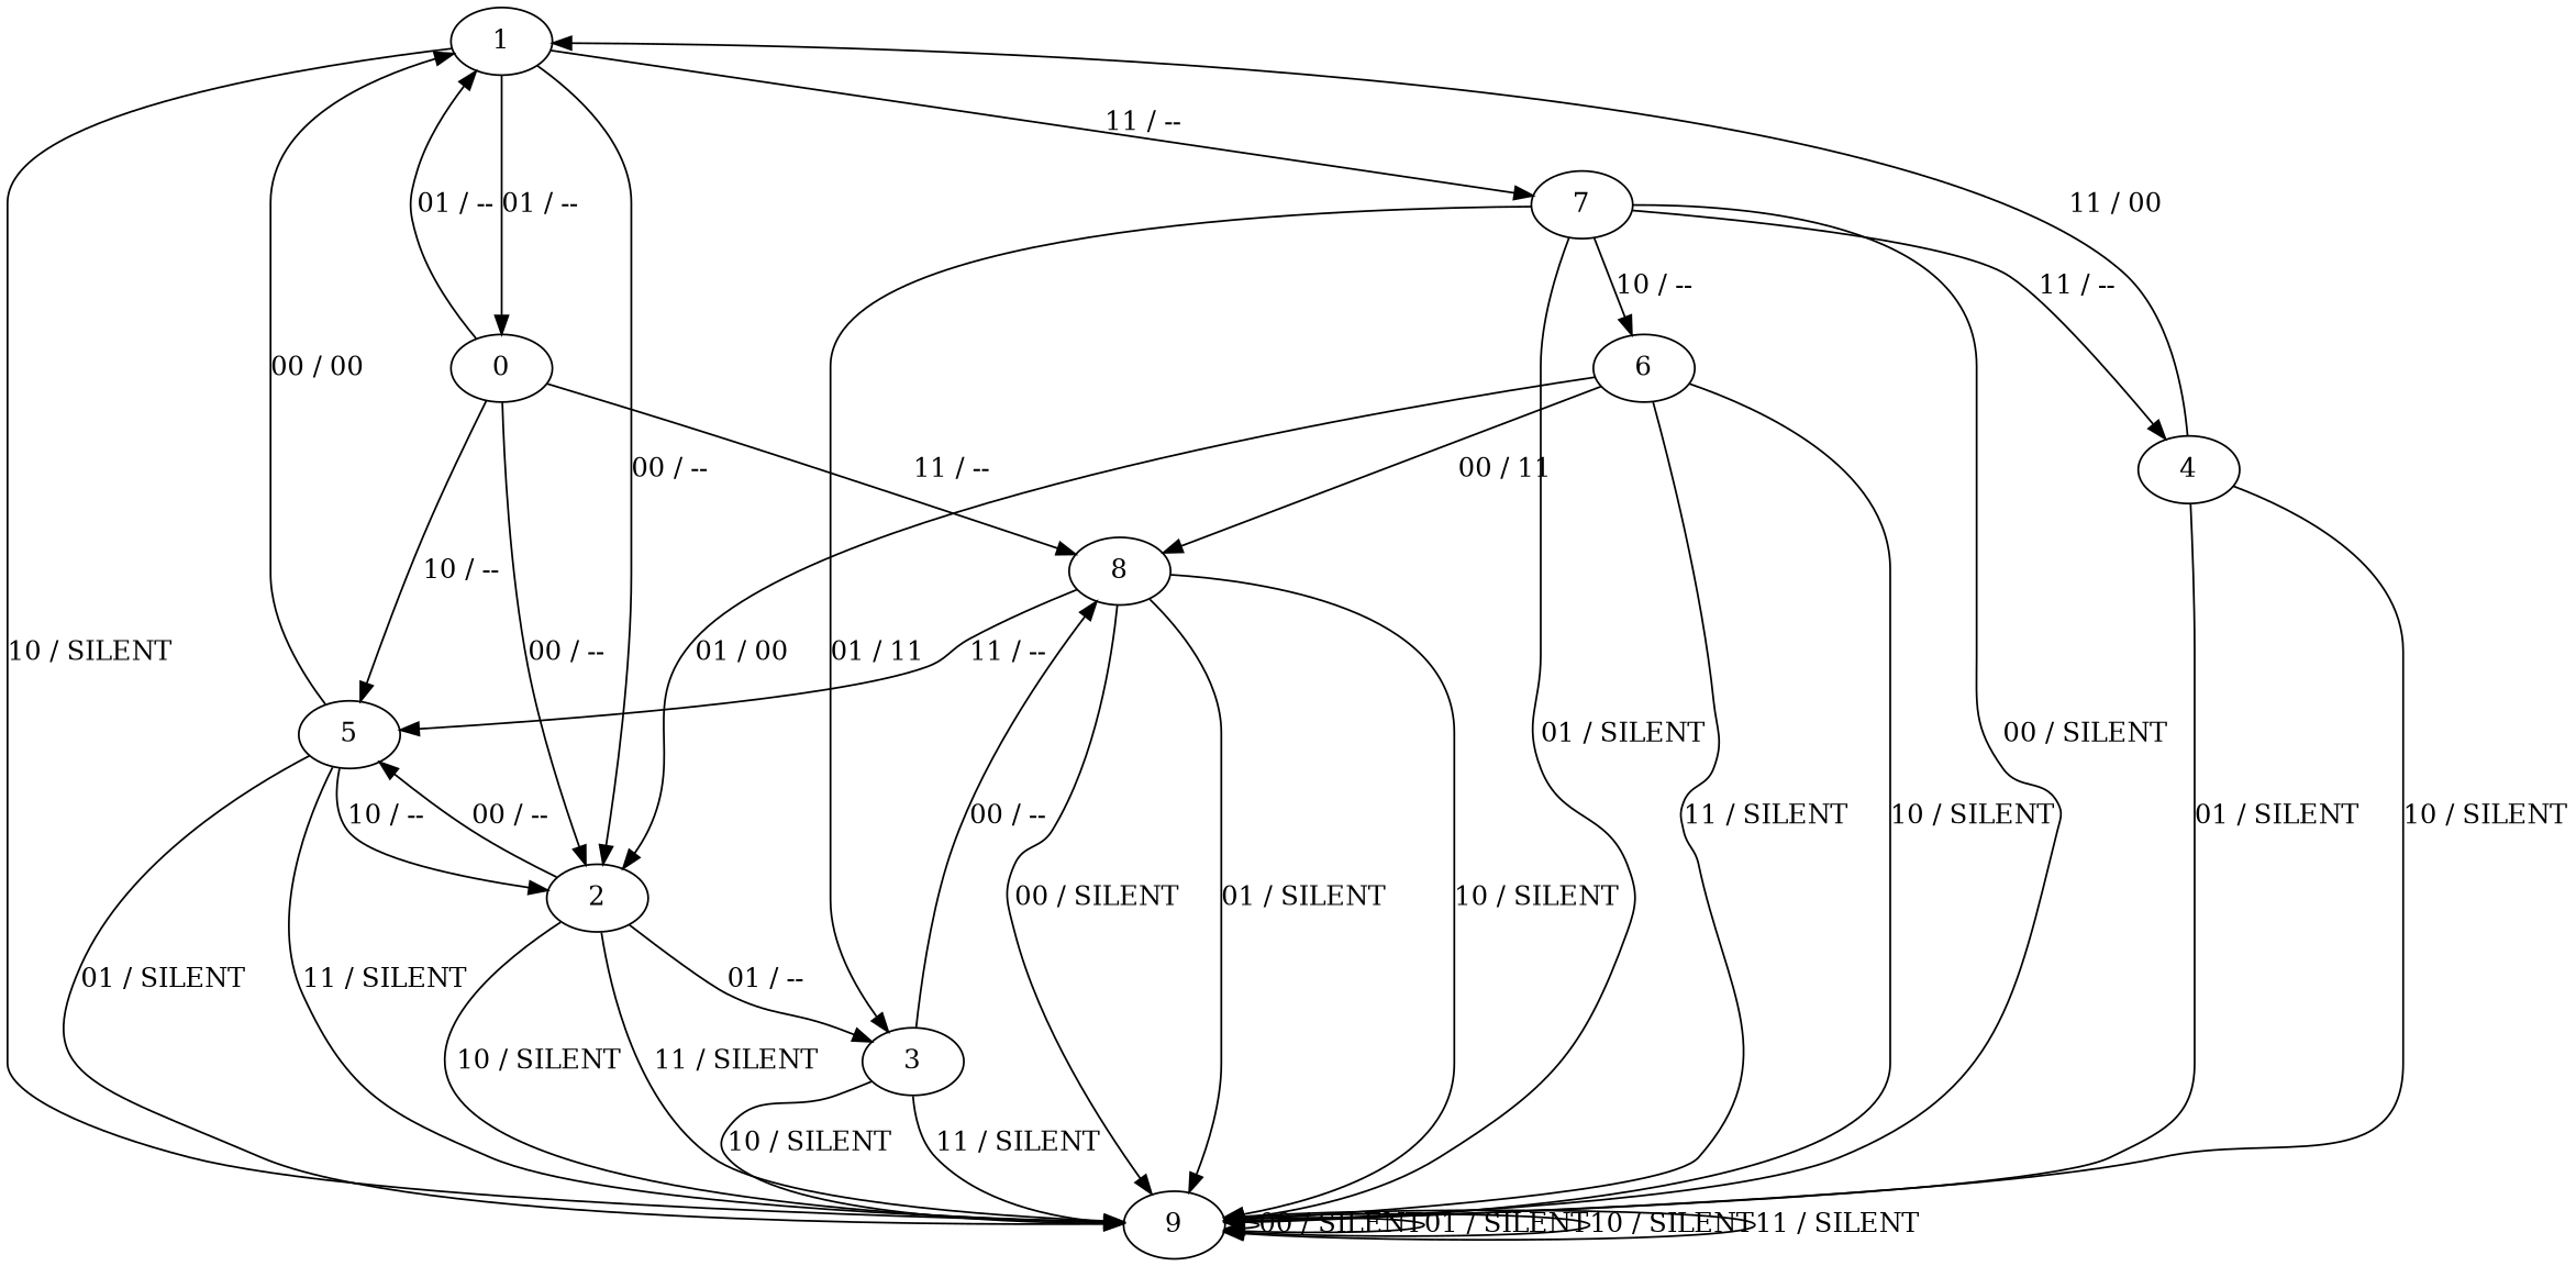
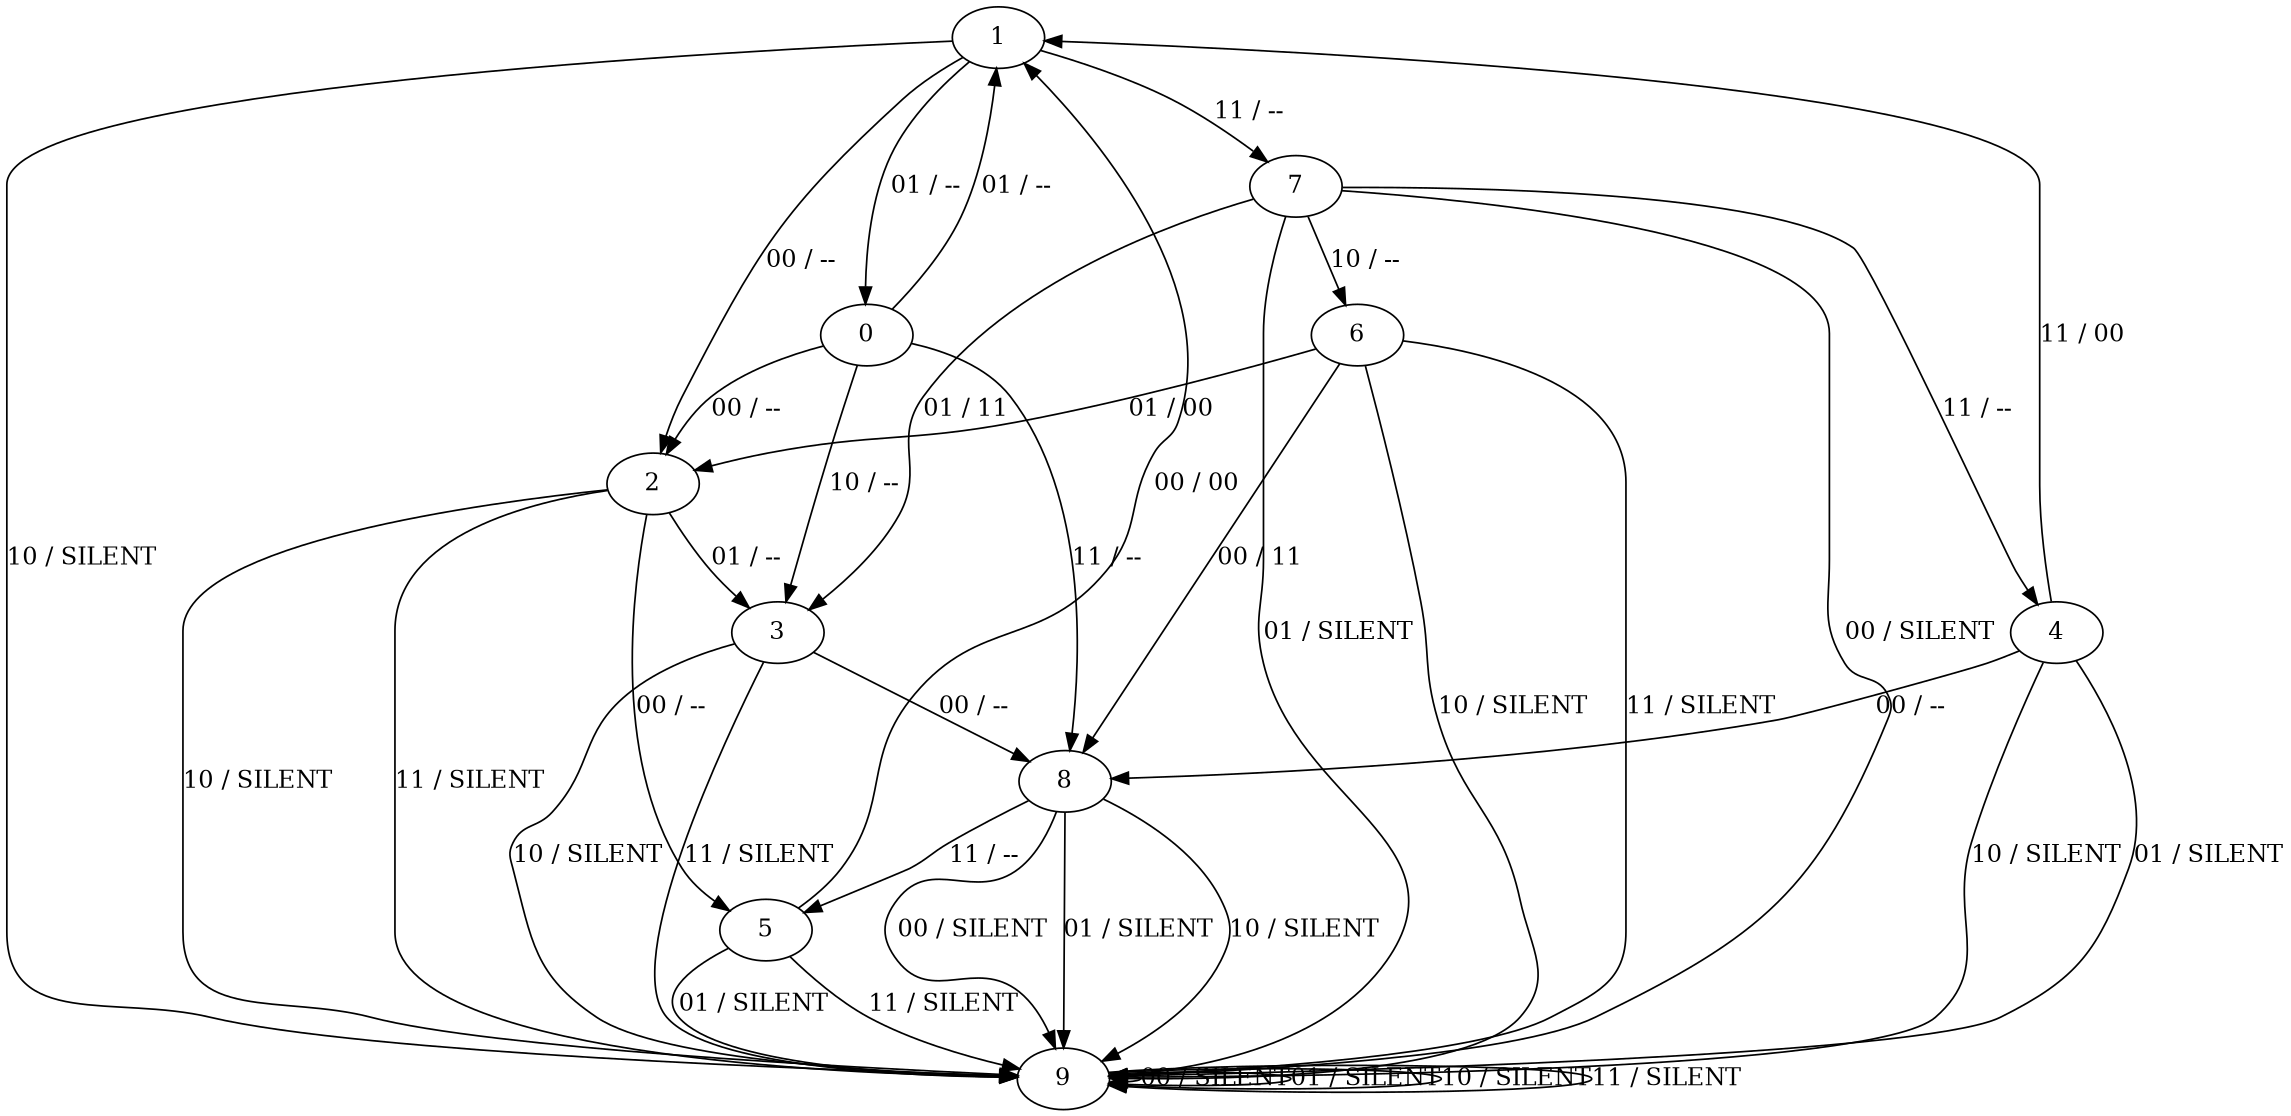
  digraph {
    1
    0
    2
    7
    9
    5
    8
    3
    4
    6
    1 -> 0 [label="01 / --"]
    1 -> 2 [label="00 / --"]
    1 -> 7 [label="11 / --"]
    1 -> 9 [label="10 / SILENT"]
    0 -> 1 [label="01 / --"]
    0 -> 2 [label="00 / --"]
-   0 -> 5 [label="10 / --"]
+   0 -> 3 [label="10 / --"]
    0 -> 8 [label="11 / --"]
    2 -> 9 [label="10 / SILENT"]
    2 -> 9 [label="11 / SILENT"]
    2 -> 5 [label="00 / --"]
    2 -> 3 [label="01 / --"]
    7 -> 9 [label="00 / SILENT"]
    7 -> 9 [label="01 / SILENT"]
    7 -> 3 [label="01 / 11"]
    7 -> 4 [label="11 / --"]
    7 -> 6 [label="10 / --"]
    9 -> 9 [label="00 / SILENT"]
    9 -> 9 [label="01 / SILENT"]
    9 -> 9 [label="10 / SILENT"]
    9 -> 9 [label="11 / SILENT"]
    5 -> 1 [label="00 / 00"]
-   5 -> 2 [label="10 / --"]
    5 -> 9 [label="01 / SILENT"]
    5 -> 9 [label="11 / SILENT"]
    8 -> 9 [label="00 / SILENT"]
    8 -> 9 [label="01 / SILENT"]
    8 -> 9 [label="10 / SILENT"]
    8 -> 5 [label="11 / --"]
    3 -> 9 [label="10 / SILENT"]
    3 -> 9 [label="11 / SILENT"]
    3 -> 8 [label="00 / --"]
    4 -> 1 [label="11 / 00"]
    4 -> 9 [label="01 / SILENT"]
    4 -> 9 [label="10 / SILENT"]
+   4 -> 8 [label="00 / --"]
    6 -> 2 [label="01 / 00"]
    6 -> 9 [label="10 / SILENT"]
    6 -> 9 [label="11 / SILENT"]
    6 -> 8 [label="00 / 11"]
  }
